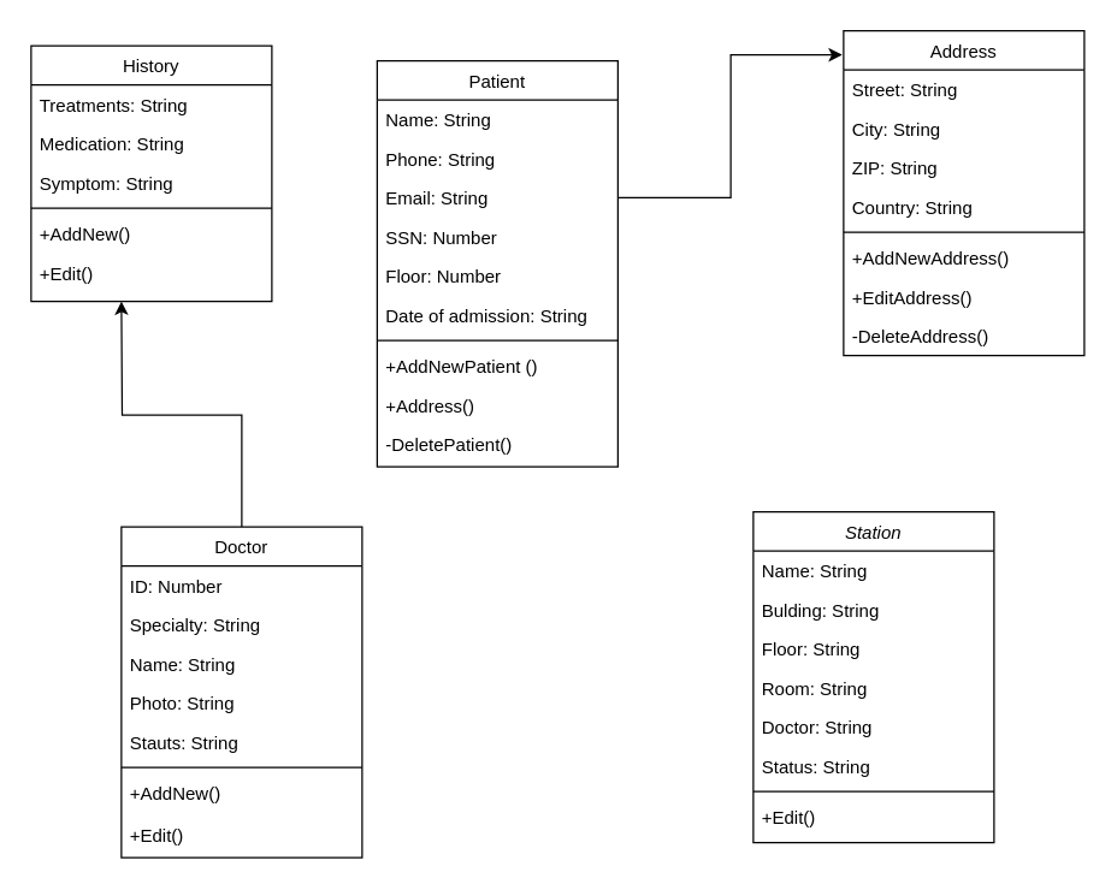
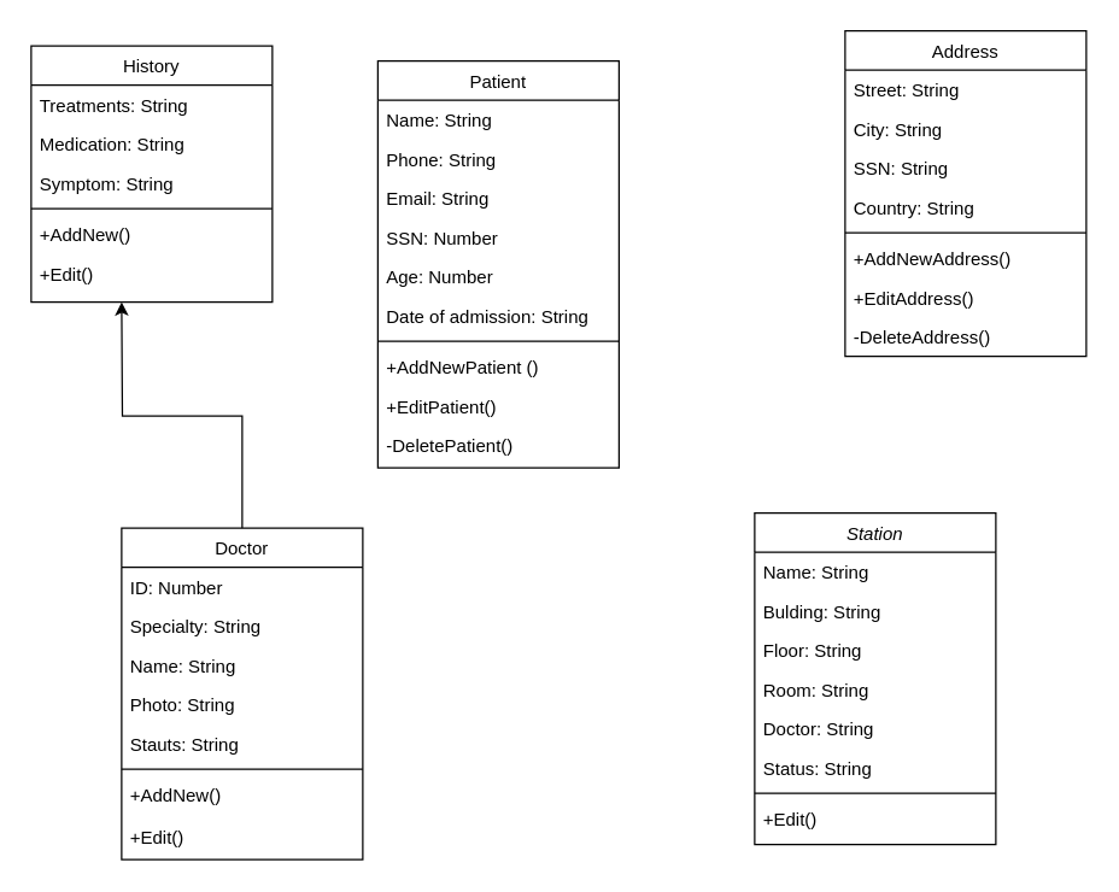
  <mxCell id="0" />
  <mxCell id="1" parent="0" />
  <mxCell id="2" value="Patient " style="swimlane;fontStyle=0;align=center;verticalAlign=top;childLayout=stackLayout;horizontal=1;startSize=26;horizontalStack=0;resizeParent=1;resizeLast=0;collapsible=1;marginBottom=0;rounded=0;shadow=0;strokeWidth=1;" parent="1" vertex="1"><mxGeometry x="250" y="40" width="160" height="270" as="geometry"><mxRectangle x="320" y="40" width="160" height="26" as="alternateBounds" /></mxGeometry></mxCell>
  <mxCell id="3" value="Name: String" style="text;align=left;verticalAlign=top;spacingLeft=4;spacingRight=4;overflow=hidden;rotatable=0;points=[[0,0.5],[1,0.5]];portConstraint=eastwest;" parent="2" vertex="1"><mxGeometry y="26" width="160" height="26" as="geometry" /></mxCell>
  <mxCell id="4" value="Phone: String" style="text;align=left;verticalAlign=top;spacingLeft=4;spacingRight=4;overflow=hidden;rotatable=0;points=[[0,0.5],[1,0.5]];portConstraint=eastwest;rounded=0;shadow=0;html=0;" parent="2" vertex="1"><mxGeometry y="52" width="160" height="26" as="geometry" /></mxCell>
  <mxCell id="5" value="Email: String" style="text;align=left;verticalAlign=top;spacingLeft=4;spacingRight=4;overflow=hidden;rotatable=0;points=[[0,0.5],[1,0.5]];portConstraint=eastwest;rounded=0;shadow=0;html=0;" parent="2" vertex="1"><mxGeometry y="78" width="160" height="26" as="geometry" /></mxCell>
  <mxCell id="6" value="SSN: Number" style="text;align=left;verticalAlign=top;spacingLeft=4;spacingRight=4;overflow=hidden;rotatable=0;points=[[0,0.5],[1,0.5]];portConstraint=eastwest;rounded=0;shadow=0;html=0;" vertex="1" parent="2"><mxGeometry y="104" width="160" height="26" as="geometry" /></mxCell>
- <mxCell id="7" value="Floor: Number" style="text;align=left;verticalAlign=top;spacingLeft=4;spacingRight=4;overflow=hidden;rotatable=0;points=[[0,0.5],[1,0.5]];portConstraint=eastwest;rounded=0;shadow=0;html=0;" vertex="1" parent="2"><mxGeometry y="130" width="160" height="26" as="geometry" /></mxCell>
+ <mxCell id="7" value="Age: Number" style="text;align=left;verticalAlign=top;spacingLeft=4;spacingRight=4;overflow=hidden;rotatable=0;points=[[0,0.5],[1,0.5]];portConstraint=eastwest;rounded=0;shadow=0;html=0;" vertex="1" parent="2"><mxGeometry y="130" width="160" height="26" as="geometry" /></mxCell>
  <mxCell id="8" value="Date of admission: String" style="text;align=left;verticalAlign=top;spacingLeft=4;spacingRight=4;overflow=hidden;rotatable=0;points=[[0,0.5],[1,0.5]];portConstraint=eastwest;rounded=0;shadow=0;html=0;" vertex="1" parent="2"><mxGeometry y="156" width="160" height="26" as="geometry" /></mxCell>
  <mxCell id="9" value="" style="line;html=1;strokeWidth=1;align=left;verticalAlign=middle;spacingTop=-1;spacingLeft=3;spacingRight=3;rotatable=0;labelPosition=right;points=[];portConstraint=eastwest;" parent="2" vertex="1"><mxGeometry y="182" width="160" height="8" as="geometry" /></mxCell>
  <mxCell id="10" value="+AddNewPatient ()" style="text;align=left;verticalAlign=top;spacingLeft=4;spacingRight=4;overflow=hidden;rotatable=0;points=[[0,0.5],[1,0.5]];portConstraint=eastwest;" vertex="1" parent="2"><mxGeometry y="190" width="160" height="26" as="geometry" /></mxCell>
- <mxCell id="11" value="+Address()" style="text;align=left;verticalAlign=top;spacingLeft=4;spacingRight=4;overflow=hidden;rotatable=0;points=[[0,0.5],[1,0.5]];portConstraint=eastwest;" vertex="1" parent="2"><mxGeometry y="216" width="160" height="26" as="geometry" /></mxCell>
+ <mxCell id="11" value="+EditPatient()" style="text;align=left;verticalAlign=top;spacingLeft=4;spacingRight=4;overflow=hidden;rotatable=0;points=[[0,0.5],[1,0.5]];portConstraint=eastwest;" vertex="1" parent="2"><mxGeometry y="216" width="160" height="26" as="geometry" /></mxCell>
  <mxCell id="12" value="-DeletePatient()" style="text;align=left;verticalAlign=top;spacingLeft=4;spacingRight=4;overflow=hidden;rotatable=0;points=[[0,0.5],[1,0.5]];portConstraint=eastwest;" vertex="1" parent="2"><mxGeometry y="242" width="160" height="26" as="geometry" /></mxCell>
  <mxCell id="13" value="Address" style="swimlane;fontStyle=0;align=center;verticalAlign=top;childLayout=stackLayout;horizontal=1;startSize=26;horizontalStack=0;resizeParent=1;resizeLast=0;collapsible=1;marginBottom=0;rounded=0;shadow=0;strokeWidth=1;" parent="1" vertex="1"><mxGeometry x="560" y="20" width="160" height="216" as="geometry"><mxRectangle x="630" y="20" width="160" height="26" as="alternateBounds" /></mxGeometry></mxCell>
  <mxCell id="14" value="Street: String" style="text;align=left;verticalAlign=top;spacingLeft=4;spacingRight=4;overflow=hidden;rotatable=0;points=[[0,0.5],[1,0.5]];portConstraint=eastwest;" parent="13" vertex="1"><mxGeometry y="26" width="160" height="26" as="geometry" /></mxCell>
  <mxCell id="15" value="City: String" style="text;align=left;verticalAlign=top;spacingLeft=4;spacingRight=4;overflow=hidden;rotatable=0;points=[[0,0.5],[1,0.5]];portConstraint=eastwest;rounded=0;shadow=0;html=0;" parent="13" vertex="1"><mxGeometry y="52" width="160" height="26" as="geometry" /></mxCell>
- <mxCell id="16" value="ZIP: String" style="text;align=left;verticalAlign=top;spacingLeft=4;spacingRight=4;overflow=hidden;rotatable=0;points=[[0,0.5],[1,0.5]];portConstraint=eastwest;rounded=0;shadow=0;html=0;" parent="13" vertex="1"><mxGeometry y="78" width="160" height="26" as="geometry" /></mxCell>
+ <mxCell id="16" value="SSN: String" style="text;align=left;verticalAlign=top;spacingLeft=4;spacingRight=4;overflow=hidden;rotatable=0;points=[[0,0.5],[1,0.5]];portConstraint=eastwest;rounded=0;shadow=0;html=0;" parent="13" vertex="1"><mxGeometry y="78" width="160" height="26" as="geometry" /></mxCell>
  <mxCell id="17" value="Country: String" style="text;align=left;verticalAlign=top;spacingLeft=4;spacingRight=4;overflow=hidden;rotatable=0;points=[[0,0.5],[1,0.5]];portConstraint=eastwest;rounded=0;shadow=0;html=0;" parent="13" vertex="1"><mxGeometry y="104" width="160" height="26" as="geometry" /></mxCell>
  <mxCell id="18" value="" style="line;html=1;strokeWidth=1;align=left;verticalAlign=middle;spacingTop=-1;spacingLeft=3;spacingRight=3;rotatable=0;labelPosition=right;points=[];portConstraint=eastwest;" parent="13" vertex="1"><mxGeometry y="130" width="160" height="8" as="geometry" /></mxCell>
  <mxCell id="19" value="+AddNewAddress()" style="text;align=left;verticalAlign=top;spacingLeft=4;spacingRight=4;overflow=hidden;rotatable=0;points=[[0,0.5],[1,0.5]];portConstraint=eastwest;" parent="13" vertex="1"><mxGeometry y="138" width="160" height="26" as="geometry" /></mxCell>
  <mxCell id="20" value="+EditAddress()" style="text;align=left;verticalAlign=top;spacingLeft=4;spacingRight=4;overflow=hidden;rotatable=0;points=[[0,0.5],[1,0.5]];portConstraint=eastwest;" vertex="1" parent="13"><mxGeometry y="164" width="160" height="26" as="geometry" /></mxCell>
  <mxCell id="21" value="-DeleteAddress()" style="text;align=left;verticalAlign=top;spacingLeft=4;spacingRight=4;overflow=hidden;rotatable=0;points=[[0,0.5],[1,0.5]];portConstraint=eastwest;" vertex="1" parent="13"><mxGeometry y="190" width="160" height="26" as="geometry" /></mxCell>
- <mxCell id="22" style="edgeStyle=orthogonalEdgeStyle;rounded=0;orthogonalLoop=1;jettySize=auto;html=1;entryX=-0.006;entryY=0.074;entryDx=0;entryDy=0;entryPerimeter=0;" edge="1" parent="1" source="5" target="13"><mxGeometry relative="1" as="geometry" /></mxCell>
  <mxCell id="23" value="Station" style="swimlane;fontStyle=2;align=center;verticalAlign=top;childLayout=stackLayout;horizontal=1;startSize=26;horizontalStack=0;resizeParent=1;resizeLast=0;collapsible=1;marginBottom=0;rounded=0;shadow=0;strokeWidth=1;" vertex="1" parent="1"><mxGeometry x="500" y="340" width="160" height="220" as="geometry"><mxRectangle x="320" y="40" width="160" height="26" as="alternateBounds" /></mxGeometry></mxCell>
  <mxCell id="24" value="Name: String" style="text;align=left;verticalAlign=top;spacingLeft=4;spacingRight=4;overflow=hidden;rotatable=0;points=[[0,0.5],[1,0.5]];portConstraint=eastwest;" vertex="1" parent="23"><mxGeometry y="26" width="160" height="26" as="geometry" /></mxCell>
  <mxCell id="25" value="Bulding: String" style="text;align=left;verticalAlign=top;spacingLeft=4;spacingRight=4;overflow=hidden;rotatable=0;points=[[0,0.5],[1,0.5]];portConstraint=eastwest;rounded=0;shadow=0;html=0;" vertex="1" parent="23"><mxGeometry y="52" width="160" height="26" as="geometry" /></mxCell>
  <mxCell id="26" value="Floor: String" style="text;align=left;verticalAlign=top;spacingLeft=4;spacingRight=4;overflow=hidden;rotatable=0;points=[[0,0.5],[1,0.5]];portConstraint=eastwest;rounded=0;shadow=0;html=0;" vertex="1" parent="23"><mxGeometry y="78" width="160" height="26" as="geometry" /></mxCell>
  <mxCell id="27" value="Room: String" style="text;align=left;verticalAlign=top;spacingLeft=4;spacingRight=4;overflow=hidden;rotatable=0;points=[[0,0.5],[1,0.5]];portConstraint=eastwest;rounded=0;shadow=0;html=0;" vertex="1" parent="23"><mxGeometry y="104" width="160" height="26" as="geometry" /></mxCell>
  <mxCell id="28" value="Doctor: String" style="text;align=left;verticalAlign=top;spacingLeft=4;spacingRight=4;overflow=hidden;rotatable=0;points=[[0,0.5],[1,0.5]];portConstraint=eastwest;rounded=0;shadow=0;html=0;" vertex="1" parent="23"><mxGeometry y="130" width="160" height="26" as="geometry" /></mxCell>
  <mxCell id="29" value="Status: String" style="text;align=left;verticalAlign=top;spacingLeft=4;spacingRight=4;overflow=hidden;rotatable=0;points=[[0,0.5],[1,0.5]];portConstraint=eastwest;rounded=0;shadow=0;html=0;" vertex="1" parent="23"><mxGeometry y="156" width="160" height="26" as="geometry" /></mxCell>
  <mxCell id="30" value="" style="line;html=1;strokeWidth=1;align=left;verticalAlign=middle;spacingTop=-1;spacingLeft=3;spacingRight=3;rotatable=0;labelPosition=right;points=[];portConstraint=eastwest;" vertex="1" parent="23"><mxGeometry y="182" width="160" height="8" as="geometry" /></mxCell>
  <mxCell id="31" value="+Edit()" style="text;align=left;verticalAlign=top;spacingLeft=4;spacingRight=4;overflow=hidden;rotatable=0;points=[[0,0.5],[1,0.5]];portConstraint=eastwest;" vertex="1" parent="23"><mxGeometry y="190" width="160" height="26" as="geometry" /></mxCell>
  <mxCell id="32" style="edgeStyle=orthogonalEdgeStyle;rounded=0;orthogonalLoop=1;jettySize=auto;html=1;" edge="1" parent="1" source="33"><mxGeometry relative="1" as="geometry"><mxPoint x="80" y="200" as="targetPoint" /></mxGeometry></mxCell>
  <mxCell id="33" value="Doctor" style="swimlane;fontStyle=0;align=center;verticalAlign=top;childLayout=stackLayout;horizontal=1;startSize=26;horizontalStack=0;resizeParent=1;resizeLast=0;collapsible=1;marginBottom=0;rounded=0;shadow=0;strokeWidth=1;" vertex="1" parent="1"><mxGeometry x="80" y="350" width="160" height="220" as="geometry"><mxRectangle x="20" y="30" width="160" height="26" as="alternateBounds" /></mxGeometry></mxCell>
  <mxCell id="34" value="ID: Number" style="text;align=left;verticalAlign=top;spacingLeft=4;spacingRight=4;overflow=hidden;rotatable=0;points=[[0,0.5],[1,0.5]];portConstraint=eastwest;" vertex="1" parent="33"><mxGeometry y="26" width="160" height="26" as="geometry" /></mxCell>
  <mxCell id="35" value="Specialty: String" style="text;align=left;verticalAlign=top;spacingLeft=4;spacingRight=4;overflow=hidden;rotatable=0;points=[[0,0.5],[1,0.5]];portConstraint=eastwest;rounded=0;shadow=0;html=0;" vertex="1" parent="33"><mxGeometry y="52" width="160" height="26" as="geometry" /></mxCell>
  <mxCell id="36" value="Name: String" style="text;align=left;verticalAlign=top;spacingLeft=4;spacingRight=4;overflow=hidden;rotatable=0;points=[[0,0.5],[1,0.5]];portConstraint=eastwest;rounded=0;shadow=0;html=0;" vertex="1" parent="33"><mxGeometry y="78" width="160" height="26" as="geometry" /></mxCell>
  <mxCell id="37" value="Photo: String" style="text;align=left;verticalAlign=top;spacingLeft=4;spacingRight=4;overflow=hidden;rotatable=0;points=[[0,0.5],[1,0.5]];portConstraint=eastwest;rounded=0;shadow=0;html=0;" vertex="1" parent="33"><mxGeometry y="104" width="160" height="26" as="geometry" /></mxCell>
  <mxCell id="38" value="Stauts: String" style="text;align=left;verticalAlign=top;spacingLeft=4;spacingRight=4;overflow=hidden;rotatable=0;points=[[0,0.5],[1,0.5]];portConstraint=eastwest;rounded=0;shadow=0;html=0;" vertex="1" parent="33"><mxGeometry y="130" width="160" height="26" as="geometry" /></mxCell>
  <mxCell id="39" value="" style="line;html=1;strokeWidth=1;align=left;verticalAlign=middle;spacingTop=-1;spacingLeft=3;spacingRight=3;rotatable=0;labelPosition=right;points=[];portConstraint=eastwest;" vertex="1" parent="33"><mxGeometry y="156" width="160" height="8" as="geometry" /></mxCell>
  <mxCell id="40" value="+AddNew()" style="text;align=left;verticalAlign=top;spacingLeft=4;spacingRight=4;overflow=hidden;rotatable=0;points=[[0,0.5],[1,0.5]];portConstraint=eastwest;" vertex="1" parent="33"><mxGeometry y="164" width="160" height="28" as="geometry" /></mxCell>
  <mxCell id="41" value="+Edit()" style="text;align=left;verticalAlign=top;spacingLeft=4;spacingRight=4;overflow=hidden;rotatable=0;points=[[0,0.5],[1,0.5]];portConstraint=eastwest;" vertex="1" parent="33"><mxGeometry y="192" width="160" height="26" as="geometry" /></mxCell>
  <mxCell id="42" value="History" style="swimlane;fontStyle=0;align=center;verticalAlign=top;childLayout=stackLayout;horizontal=1;startSize=26;horizontalStack=0;resizeParent=1;resizeLast=0;collapsible=1;marginBottom=0;rounded=0;shadow=0;strokeWidth=1;" vertex="1" parent="1"><mxGeometry x="20" y="30" width="160" height="170" as="geometry"><mxRectangle x="630" y="20" width="160" height="26" as="alternateBounds" /></mxGeometry></mxCell>
  <mxCell id="43" value="Treatments: String" style="text;align=left;verticalAlign=top;spacingLeft=4;spacingRight=4;overflow=hidden;rotatable=0;points=[[0,0.5],[1,0.5]];portConstraint=eastwest;" vertex="1" parent="42"><mxGeometry y="26" width="160" height="26" as="geometry" /></mxCell>
  <mxCell id="44" value="Medication: String" style="text;align=left;verticalAlign=top;spacingLeft=4;spacingRight=4;overflow=hidden;rotatable=0;points=[[0,0.5],[1,0.5]];portConstraint=eastwest;rounded=0;shadow=0;html=0;" vertex="1" parent="42"><mxGeometry y="52" width="160" height="26" as="geometry" /></mxCell>
  <mxCell id="45" value="Symptom: String" style="text;align=left;verticalAlign=top;spacingLeft=4;spacingRight=4;overflow=hidden;rotatable=0;points=[[0,0.5],[1,0.5]];portConstraint=eastwest;rounded=0;shadow=0;html=0;" vertex="1" parent="42"><mxGeometry y="78" width="160" height="26" as="geometry" /></mxCell>
  <mxCell id="46" value="" style="line;html=1;strokeWidth=1;align=left;verticalAlign=middle;spacingTop=-1;spacingLeft=3;spacingRight=3;rotatable=0;labelPosition=right;points=[];portConstraint=eastwest;" vertex="1" parent="42"><mxGeometry y="104" width="160" height="8" as="geometry" /></mxCell>
  <mxCell id="47" value="+AddNew()" style="text;align=left;verticalAlign=top;spacingLeft=4;spacingRight=4;overflow=hidden;rotatable=0;points=[[0,0.5],[1,0.5]];portConstraint=eastwest;" vertex="1" parent="42"><mxGeometry y="112" width="160" height="26" as="geometry" /></mxCell>
  <mxCell id="48" value="+Edit()" style="text;align=left;verticalAlign=top;spacingLeft=4;spacingRight=4;overflow=hidden;rotatable=0;points=[[0,0.5],[1,0.5]];portConstraint=eastwest;" vertex="1" parent="42"><mxGeometry y="138" width="160" height="26" as="geometry" /></mxCell>
